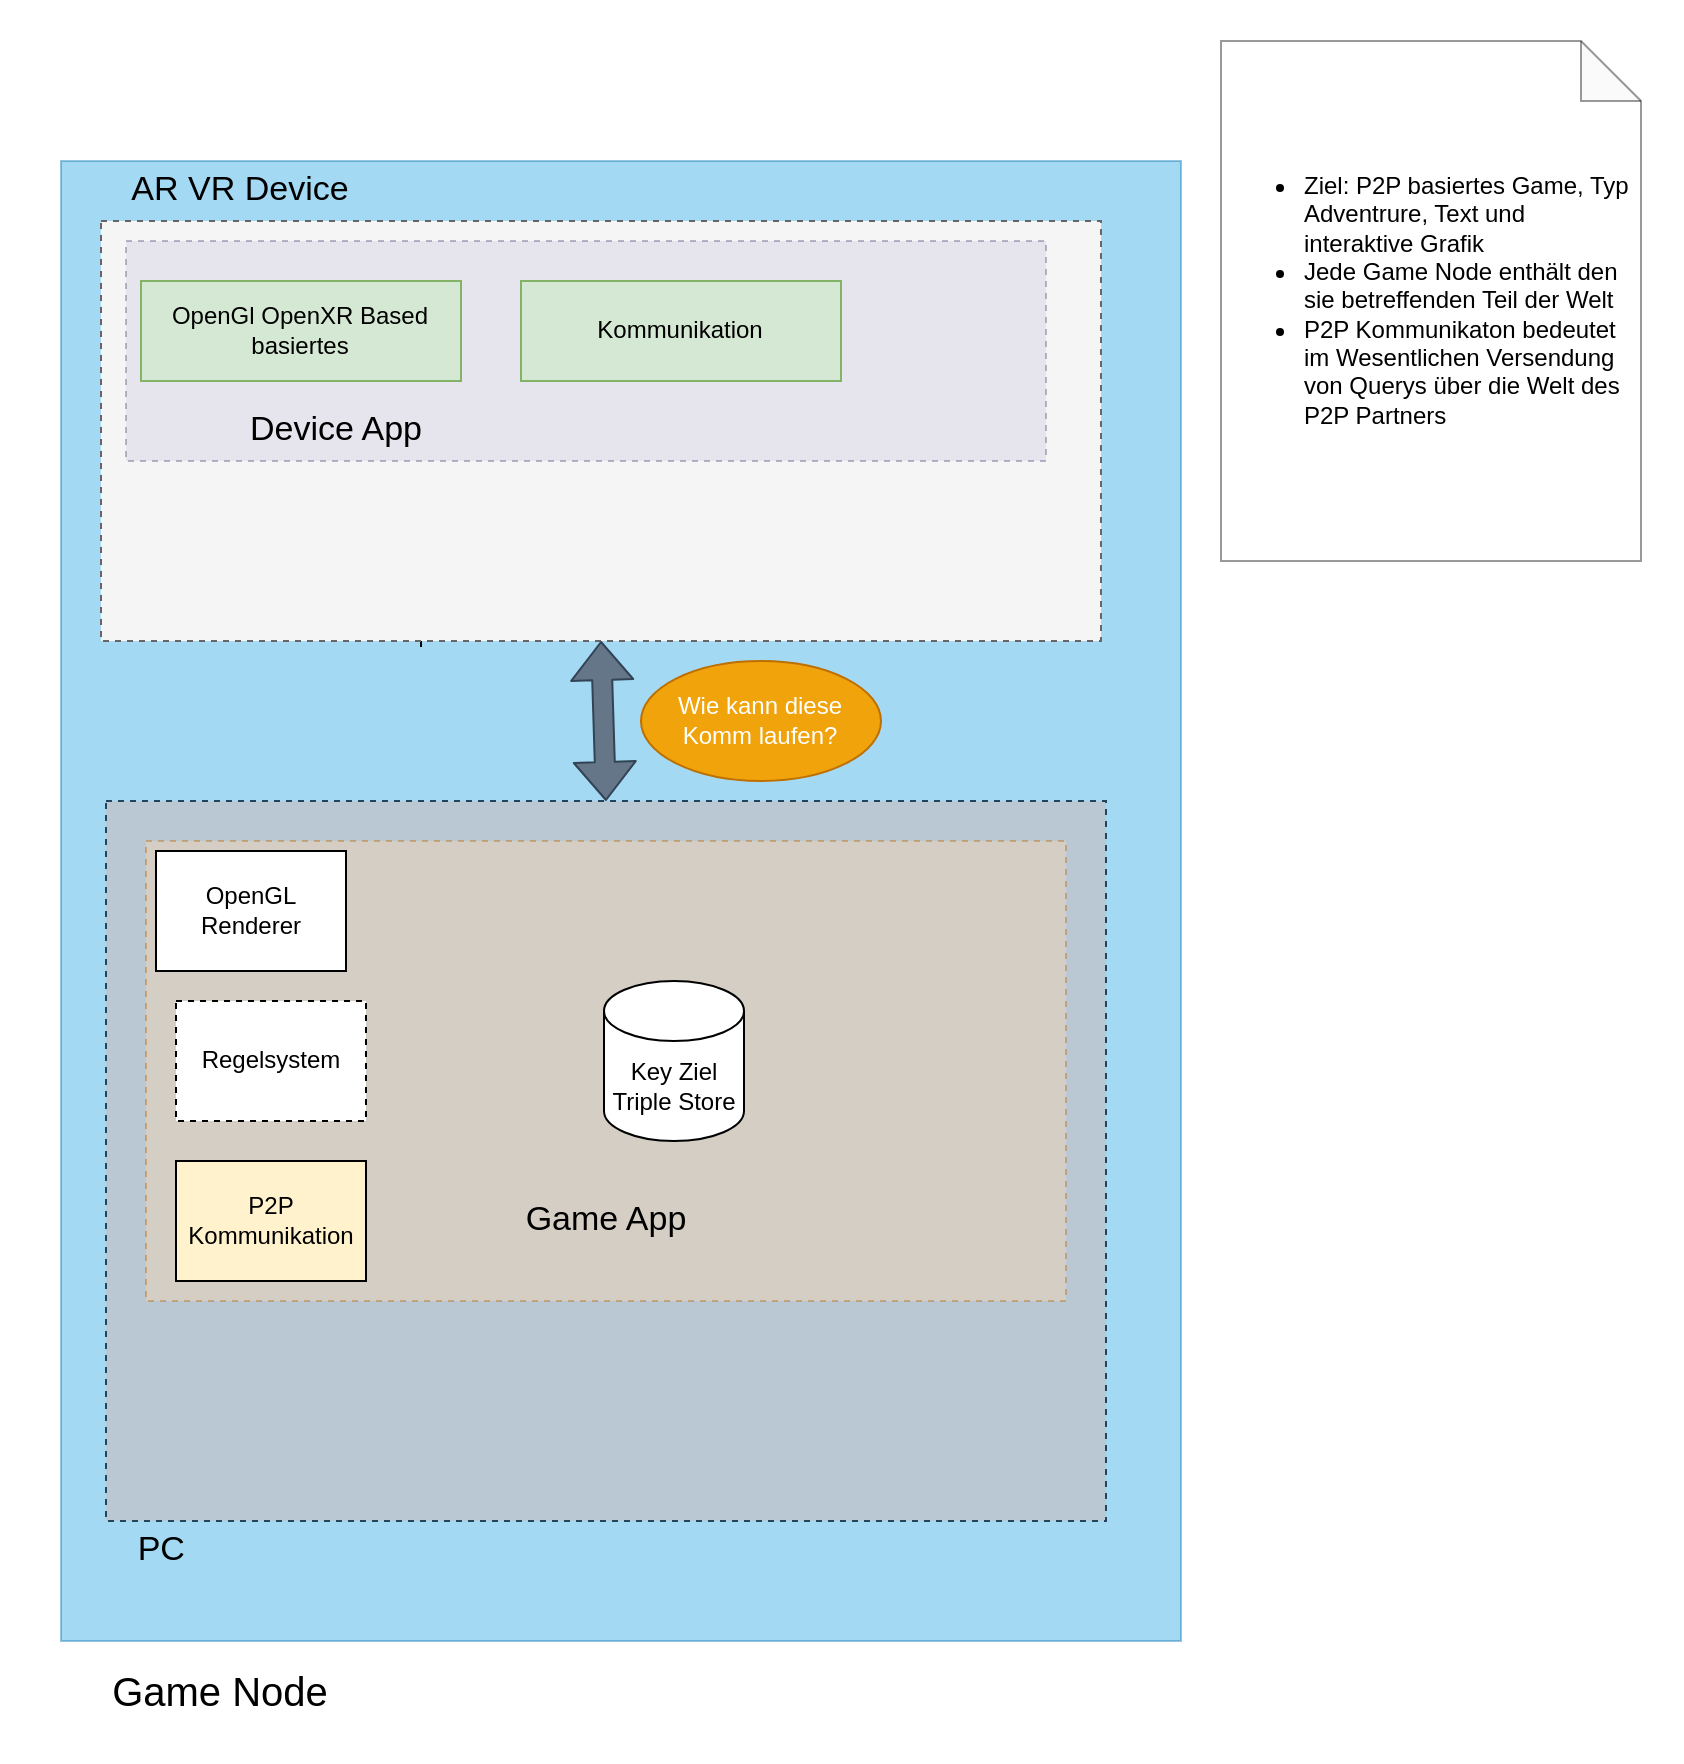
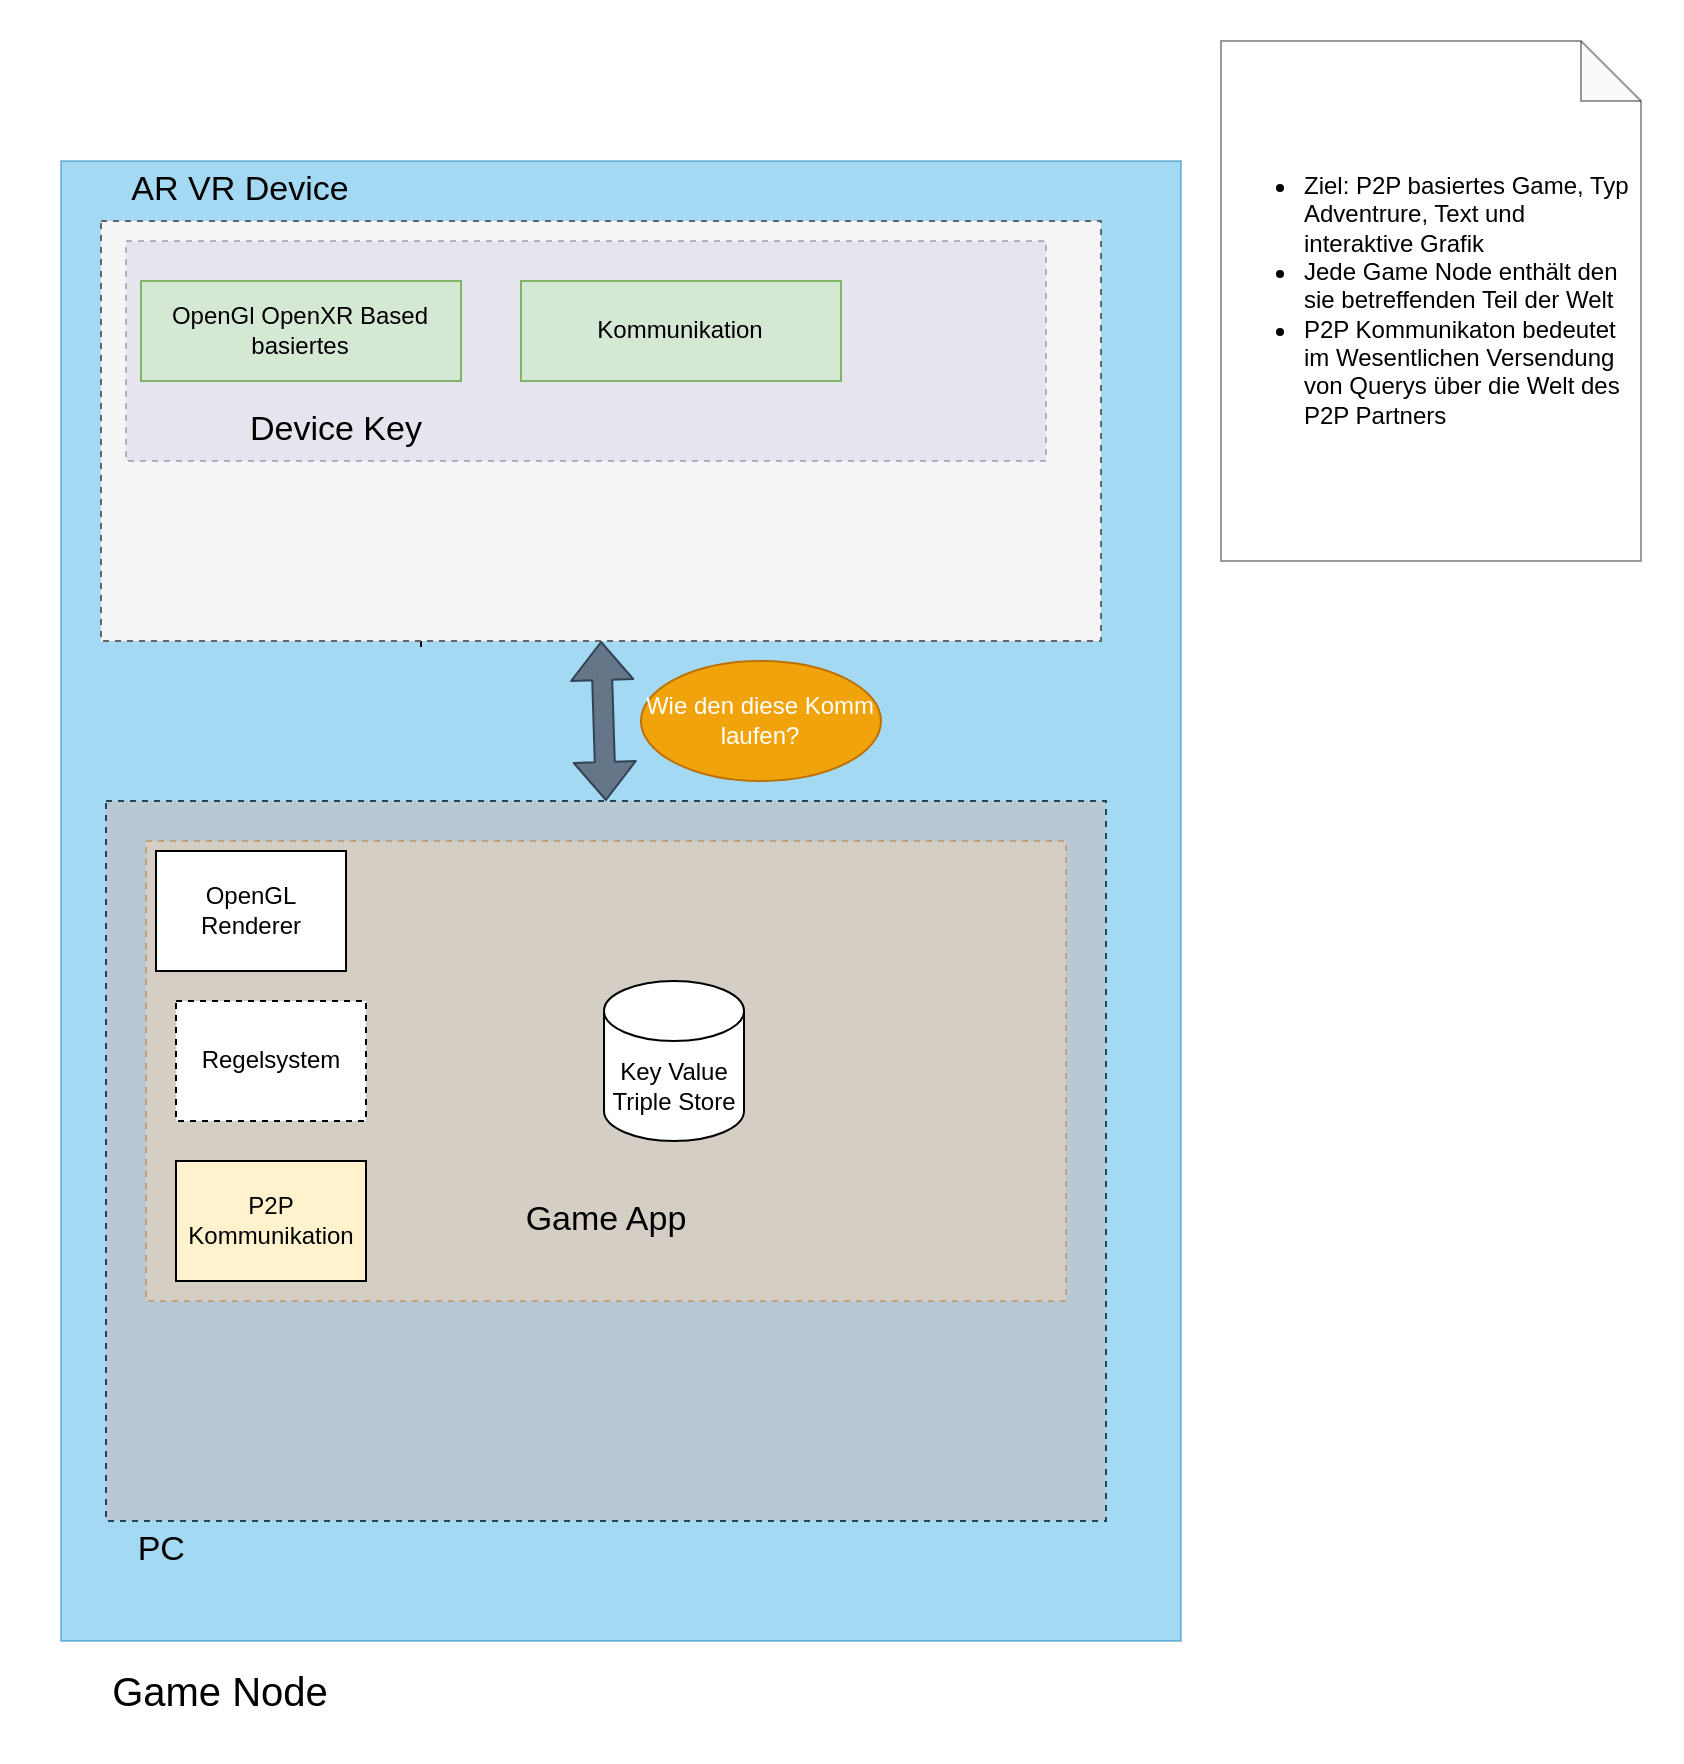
  <mxCell id="0" />
  <mxCell id="1" parent="0" />
  <mxCell id="2" value="" style="rounded=0;whiteSpace=wrap;html=1;fillColor=#1ba1e2;opacity=40;strokeColor=#006EAF;fontColor=#ffffff;" vertex="1" parent="1"><mxGeometry x="30" y="80" width="560" height="740" as="geometry" /></mxCell>
  <mxCell id="3" value="" style="endArrow=block;endSize=10;endFill=0;shadow=0;strokeWidth=1;rounded=0;edgeStyle=elbowEdgeStyle;elbow=vertical;" parent="1" edge="1"><mxGeometry width="160" relative="1" as="geometry"><mxPoint x="200" y="153" as="sourcePoint" /><mxPoint x="300" y="208" as="targetPoint" /></mxGeometry></mxCell>
  <mxCell id="4" value="" style="endArrow=block;endSize=10;endFill=0;shadow=0;strokeWidth=1;rounded=0;edgeStyle=elbowEdgeStyle;elbow=vertical;" parent="1" edge="1"><mxGeometry width="160" relative="1" as="geometry"><mxPoint x="210" y="323" as="sourcePoint" /><mxPoint x="300" y="208" as="targetPoint" /></mxGeometry></mxCell>
  <mxCell id="5" value="" style="endArrow=open;shadow=0;strokeWidth=1;rounded=0;endFill=1;edgeStyle=elbowEdgeStyle;elbow=vertical;" parent="1" edge="1"><mxGeometry x="0.5" y="41" relative="1" as="geometry"><mxPoint x="380" y="142" as="sourcePoint" /><mxPoint x="508" y="139" as="targetPoint" /><mxPoint x="-40" y="32" as="offset" /></mxGeometry></mxCell>
  <mxCell id="6" value="0..1" style="resizable=0;align=left;verticalAlign=bottom;labelBackgroundColor=none;fontSize=12;" parent="5" connectable="0" vertex="1"><mxGeometry x="-1" relative="1" as="geometry"><mxPoint y="4" as="offset" /></mxGeometry></mxCell>
  <mxCell id="7" value="1" style="resizable=0;align=right;verticalAlign=bottom;labelBackgroundColor=none;fontSize=12;" parent="5" connectable="0" vertex="1"><mxGeometry x="1" relative="1" as="geometry"><mxPoint x="-7" y="4" as="offset" /></mxGeometry></mxCell>
  <mxCell id="8" value="lives at" style="text;html=1;resizable=0;points=[];;align=center;verticalAlign=middle;labelBackgroundColor=none;rounded=0;shadow=0;strokeWidth=1;fontSize=12;" parent="5" vertex="1" connectable="0"><mxGeometry x="0.5" y="49" relative="1" as="geometry"><mxPoint x="-38" y="40" as="offset" /></mxGeometry></mxCell>
  <mxCell id="9" value="" style="rounded=0;whiteSpace=wrap;html=1;dashed=1;fillColor=#f5f5f5;strokeColor=#666666;fontColor=#333333;" vertex="1" parent="1"><mxGeometry x="50" y="110" width="500" height="210" as="geometry" /></mxCell>
  <mxCell id="10" value="&lt;font style=&quot;font-size: 17px&quot;&gt;AR VR Device&lt;/font&gt;" style="text;html=1;strokeColor=none;fillColor=none;align=center;verticalAlign=middle;whiteSpace=wrap;rounded=0;" vertex="1" parent="1"><mxGeometry x="30" y="80" width="180" height="30" as="geometry" /></mxCell>
  <mxCell id="11" value="" style="rounded=0;whiteSpace=wrap;html=1;dashed=1;fillColor=#bac8d3;strokeColor=#23445d;" vertex="1" parent="1"><mxGeometry x="52.5" y="400" width="500" height="360" as="geometry" /></mxCell>
  <mxCell id="12" value="&lt;font style=&quot;font-size: 17px&quot;&gt;PC&amp;nbsp;&lt;/font&gt;" style="text;html=1;strokeColor=none;fillColor=none;align=center;verticalAlign=middle;whiteSpace=wrap;rounded=0;" vertex="1" parent="1"><mxGeometry x="32.5" y="760" width="100" height="30" as="geometry" /></mxCell>
  <mxCell id="13" value="" style="rounded=0;whiteSpace=wrap;html=1;fillColor=#fad7ac;dashed=1;strokeColor=#b46504;opacity=40;" vertex="1" parent="1"><mxGeometry x="72.5" y="420" width="460" height="230" as="geometry" /></mxCell>
- <mxCell id="14" value="Key Ziel&lt;br&gt;Triple Store" style="shape=cylinder3;whiteSpace=wrap;html=1;boundedLbl=1;backgroundOutline=1;size=15;" vertex="1" parent="1"><mxGeometry x="301.5" y="490" width="70" height="80" as="geometry" /></mxCell>
+ <mxCell id="14" value="Key Value&lt;br&gt;Triple Store" style="shape=cylinder3;whiteSpace=wrap;html=1;boundedLbl=1;backgroundOutline=1;size=15;" vertex="1" parent="1"><mxGeometry x="301.5" y="490" width="70" height="80" as="geometry" /></mxCell>
  <mxCell id="15" value="Regelsystem" style="rounded=0;whiteSpace=wrap;html=1;dashed=1;" vertex="1" parent="1"><mxGeometry x="87.5" y="500" width="95" height="60" as="geometry" /></mxCell>
  <mxCell id="16" value="OpenGL Renderer" style="rounded=0;whiteSpace=wrap;html=1;" vertex="1" parent="1"><mxGeometry x="77.5" y="425" width="95" height="60" as="geometry" /></mxCell>
  <mxCell id="17" value="P2P Kommunikation" style="rounded=0;whiteSpace=wrap;html=1;fillColor=#fff2cc;" vertex="1" parent="1"><mxGeometry x="87.5" y="580" width="95" height="60" as="geometry" /></mxCell>
  <mxCell id="18" value="&lt;span style=&quot;font-size: 17px&quot;&gt;Game App&lt;/span&gt;" style="text;html=1;strokeColor=none;fillColor=none;align=center;verticalAlign=middle;whiteSpace=wrap;rounded=0;" vertex="1" parent="1"><mxGeometry x="212.5" y="595" width="180" height="30" as="geometry" /></mxCell>
  <mxCell id="19" value="" style="rounded=0;whiteSpace=wrap;html=1;fillColor=#d0cee2;dashed=1;strokeColor=#56517e;opacity=40;" vertex="1" parent="1"><mxGeometry x="62.5" y="120" width="460" height="110" as="geometry" /></mxCell>
  <mxCell id="20" value="OpenGl OpenXR Based basiertes" style="rounded=0;whiteSpace=wrap;html=1;fillColor=#d5e8d4;strokeColor=#82b366;" vertex="1" parent="1"><mxGeometry x="70" y="140" width="160" height="50" as="geometry" /></mxCell>
  <mxCell id="21" value="Kommunikation" style="rounded=0;whiteSpace=wrap;html=1;fillColor=#d5e8d4;strokeColor=#82b366;" vertex="1" parent="1"><mxGeometry x="260" y="140" width="160" height="50" as="geometry" /></mxCell>
- <mxCell id="22" value="&lt;span style=&quot;font-size: 17px&quot;&gt;Device App&lt;/span&gt;" style="text;html=1;strokeColor=none;fillColor=none;align=center;verticalAlign=middle;whiteSpace=wrap;rounded=0;" vertex="1" parent="1"><mxGeometry x="77.5" y="200" width="180" height="30" as="geometry" /></mxCell>
+ <mxCell id="22" value="&lt;span style=&quot;font-size: 17px&quot;&gt;Device Key&lt;/span&gt;" style="text;html=1;strokeColor=none;fillColor=none;align=center;verticalAlign=middle;whiteSpace=wrap;rounded=0;" vertex="1" parent="1"><mxGeometry x="77.5" y="200" width="180" height="30" as="geometry" /></mxCell>
  <mxCell id="23" value="&lt;ul&gt;&lt;li&gt;Ziel: P2P basiertes Game, Typ Adventrure, Text und interaktive Grafik&lt;/li&gt;&lt;li&gt;Jede Game Node enthält den sie betreffenden Teil der Welt&lt;/li&gt;&lt;li&gt;P2P Kommunikaton bedeutet im Wesentlichen Versendung von Querys über die Welt des P2P Partners&lt;/li&gt;&lt;/ul&gt;" style="shape=note;whiteSpace=wrap;html=1;backgroundOutline=1;darkOpacity=0.05;fillColor=none;opacity=40;align=left;" vertex="1" parent="1"><mxGeometry x="610" y="20" width="210" height="260" as="geometry" /></mxCell>
  <mxCell id="24" value="&lt;font style=&quot;font-size: 20px&quot;&gt;Game Node&lt;/font&gt;" style="text;html=1;strokeColor=none;fillColor=none;align=center;verticalAlign=middle;whiteSpace=wrap;rounded=0;" vertex="1" parent="1"><mxGeometry x="20" y="830" width="180" height="30" as="geometry" /></mxCell>
  <mxCell id="25" value="" style="shape=flexArrow;endArrow=classic;startArrow=classic;html=1;exitX=0.5;exitY=0;exitDx=0;exitDy=0;fillColor=#647687;strokeColor=#314354;" edge="1" parent="1" source="11"><mxGeometry width="50" height="50" relative="1" as="geometry"><mxPoint x="382.5" y="510" as="sourcePoint" /><mxPoint x="300" y="320" as="targetPoint" /></mxGeometry></mxCell>
- <mxCell id="26" value="Wie kann diese Komm laufen?" style="ellipse;whiteSpace=wrap;html=1;fillColor=#f0a30a;strokeColor=#BD7000;fontColor=#ffffff;" vertex="1" parent="1"><mxGeometry x="320" y="330" width="120" height="60" as="geometry" /></mxCell>
+ <mxCell id="26" value="Wie den diese Komm laufen?" style="ellipse;whiteSpace=wrap;html=1;fillColor=#f0a30a;strokeColor=#BD7000;fontColor=#ffffff;" vertex="1" parent="1"><mxGeometry x="320" y="330" width="120" height="60" as="geometry" /></mxCell>
